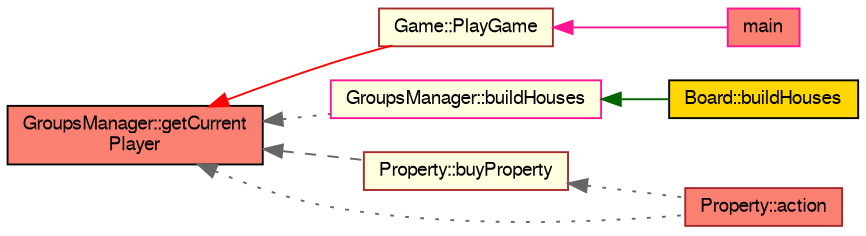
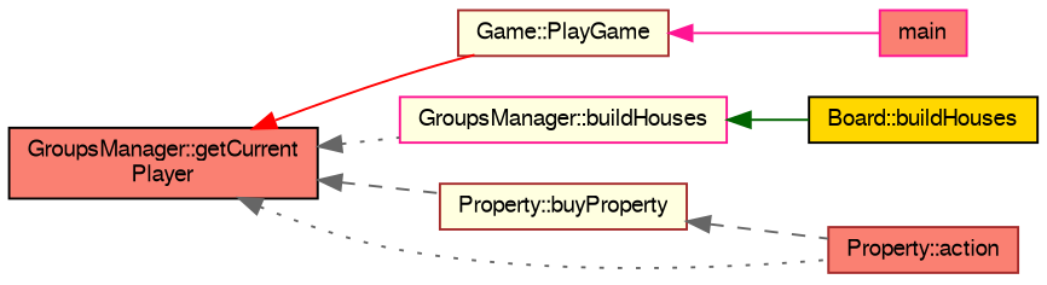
  digraph {
    rankdir=LR
    node [color=brown fillcolor=salmon fontname=FreeSans fontsize=10 shape=record style=filled]
    edge [color=gray40 dir=back fontname=FreeSans fontsize=10 labelfontname=FreeSans labelfontsize=10 style=solid]
    n1 [color=black fontcolor=black height=0.2 label="GroupsManager::getCurrent\lPlayer" width=0.4]
    n2 [fillcolor=lightyellow height=0.2 label="Game::PlayGame" width=0.4]
    n3 [color=deeppink fillcolor=lightyellow height=0.2 label="GroupsManager::buildHouses" width=0.4]
    n4 [fillcolor=lightyellow height=0.2 label="Property::buyProperty" width=0.4]
    n5 [height=0.2 label="Property::action" width=0.4]
    n6 [color=deeppink height=0.2 label=main width=0.4]
    n7 [color=black fillcolor=gold height=0.2 label="Board::buildHouses" width=0.4]
    n1 -> n2 [color=red]
    n1 -> n3 [style=dotted]
    n1 -> n4 [style=dashed]
    n1 -> n5 [style=dotted]
    n2 -> n6 [color=deeppink]
    n3 -> n7 [color=darkgreen]
-   n4 -> n5 [style=dotted]
+   n4 -> n5 [style=dashed]
  }
